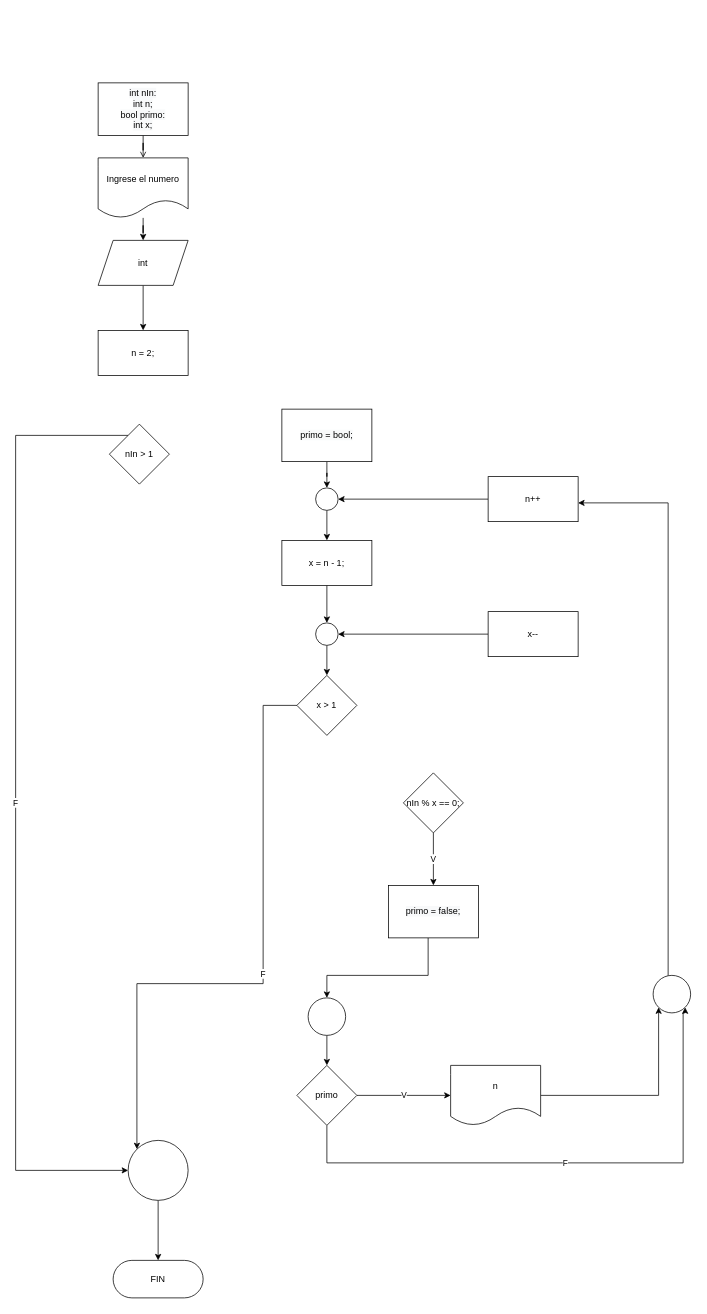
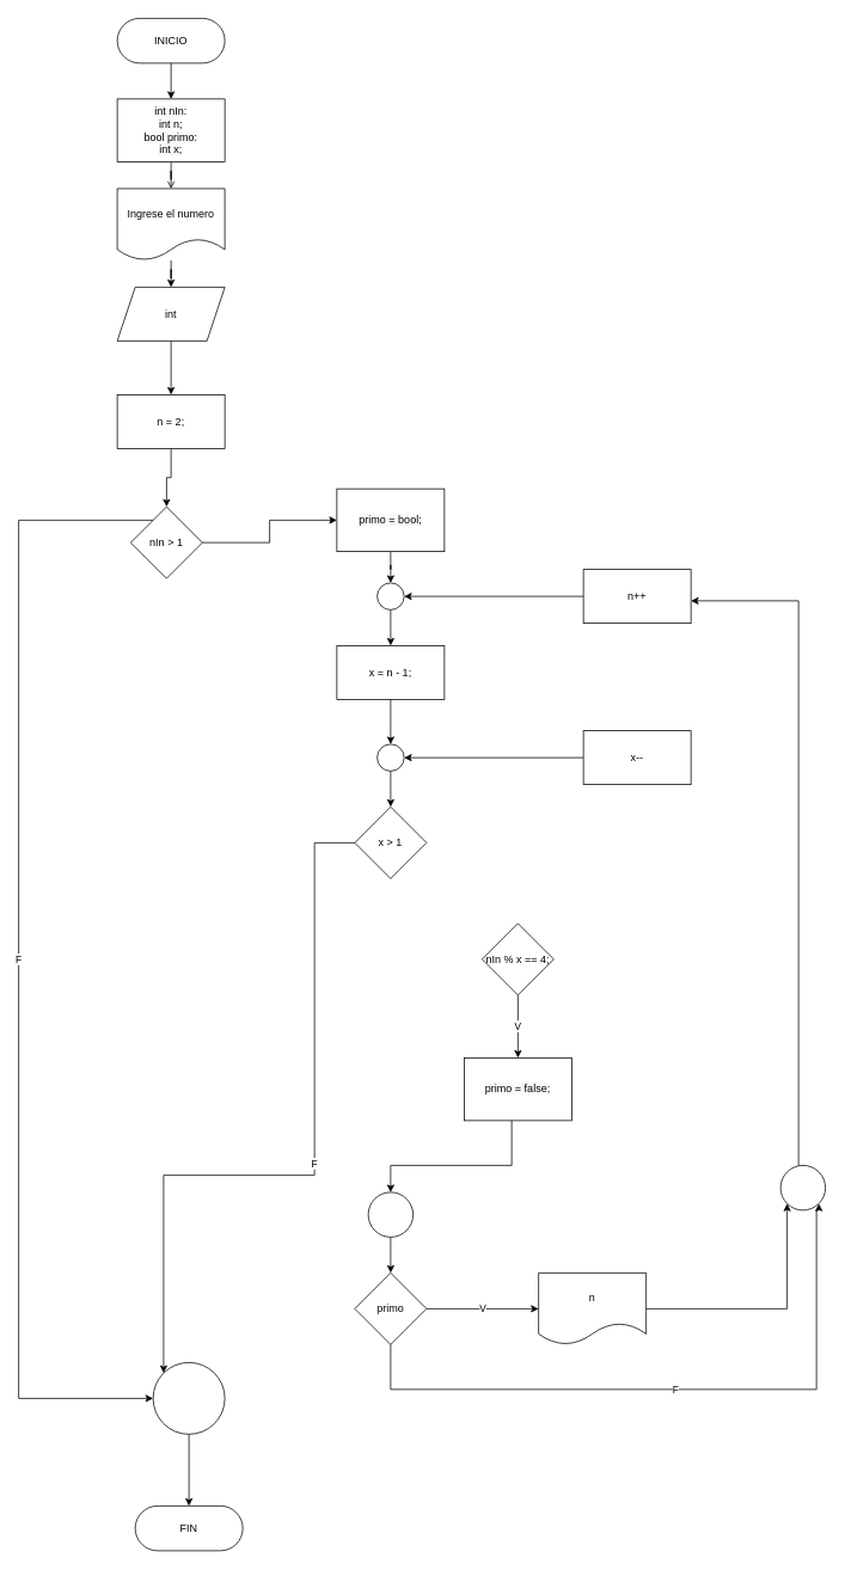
  <mxCell id="0" />
  <mxCell id="1" parent="0" />
+ <mxCell id="2" style="edgeStyle=orthogonalEdgeStyle;rounded=0;orthogonalLoop=1;jettySize=auto;html=1;" edge="1" parent="1" source="3" target="8"><mxGeometry relative="1" as="geometry" /></mxCell>
+ <mxCell id="3" value="INICIO" style="rounded=1;whiteSpace=wrap;html=1;arcSize=50;" vertex="1" parent="1"><mxGeometry x="130" y="20" width="120" height="50" as="geometry" /></mxCell>
  <mxCell id="4" value="FIN" style="rounded=1;whiteSpace=wrap;html=1;arcSize=50;" vertex="1" parent="1"><mxGeometry x="150" y="1680" width="120" height="50" as="geometry" /></mxCell>
  <mxCell id="5" style="edgeStyle=orthogonalEdgeStyle;rounded=0;orthogonalLoop=1;jettySize=auto;html=1;" edge="1" parent="1" source="6" target="13"><mxGeometry relative="1" as="geometry" /></mxCell>
  <mxCell id="6" value="Ingrese el numero" style="shape=document;whiteSpace=wrap;html=1;boundedLbl=1;" vertex="1" parent="1"><mxGeometry x="130" y="210" width="120" height="80" as="geometry" /></mxCell>
  <mxCell id="7" style="edgeStyle=orthogonalEdgeStyle;rounded=0;orthogonalLoop=1;jettySize=auto;html=1;endArrow=open;" edge="1" parent="1" source="8" target="6"><mxGeometry relative="1" as="geometry" /></mxCell>
  <mxCell id="8" value="&lt;span style=&quot;color: rgb(0, 0, 0); font-family: Helvetica; font-size: 12px; font-style: normal; font-variant-ligatures: normal; font-variant-caps: normal; font-weight: 400; letter-spacing: normal; orphans: 2; text-align: center; text-indent: 0px; text-transform: none; widows: 2; word-spacing: 0px; -webkit-text-stroke-width: 0px; background-color: rgb(248, 249, 250); text-decoration-thickness: initial; text-decoration-style: initial; text-decoration-color: initial; float: none; display: inline !important;&quot;&gt;int nIn:&lt;/span&gt;&lt;br style=&quot;color: rgb(0, 0, 0); font-family: Helvetica; font-size: 12px; font-style: normal; font-variant-ligatures: normal; font-variant-caps: normal; font-weight: 400; letter-spacing: normal; orphans: 2; text-align: center; text-indent: 0px; text-transform: none; widows: 2; word-spacing: 0px; -webkit-text-stroke-width: 0px; background-color: rgb(248, 249, 250); text-decoration-thickness: initial; text-decoration-style: initial; text-decoration-color: initial;&quot;&gt;&lt;span style=&quot;color: rgb(0, 0, 0); font-family: Helvetica; font-size: 12px; font-style: normal; font-variant-ligatures: normal; font-variant-caps: normal; font-weight: 400; letter-spacing: normal; orphans: 2; text-align: center; text-indent: 0px; text-transform: none; widows: 2; word-spacing: 0px; -webkit-text-stroke-width: 0px; background-color: rgb(248, 249, 250); text-decoration-thickness: initial; text-decoration-style: initial; text-decoration-color: initial; float: none; display: inline !important;&quot;&gt;int n;&lt;/span&gt;&lt;br style=&quot;color: rgb(0, 0, 0); font-family: Helvetica; font-size: 12px; font-style: normal; font-variant-ligatures: normal; font-variant-caps: normal; font-weight: 400; letter-spacing: normal; orphans: 2; text-align: center; text-indent: 0px; text-transform: none; widows: 2; word-spacing: 0px; -webkit-text-stroke-width: 0px; background-color: rgb(248, 249, 250); text-decoration-thickness: initial; text-decoration-style: initial; text-decoration-color: initial;&quot;&gt;&lt;span style=&quot;color: rgb(0, 0, 0); font-family: Helvetica; font-size: 12px; font-style: normal; font-variant-ligatures: normal; font-variant-caps: normal; font-weight: 400; letter-spacing: normal; orphans: 2; text-align: center; text-indent: 0px; text-transform: none; widows: 2; word-spacing: 0px; -webkit-text-stroke-width: 0px; background-color: rgb(248, 249, 250); text-decoration-thickness: initial; text-decoration-style: initial; text-decoration-color: initial; float: none; display: inline !important;&quot;&gt;bool primo:&lt;br&gt;int x;&lt;br&gt;&lt;/span&gt;" style="rounded=0;whiteSpace=wrap;html=1;" vertex="1" parent="1"><mxGeometry x="130" y="110" width="120" height="70" as="geometry" /></mxCell>
  <mxCell id="9" value="F" style="edgeStyle=orthogonalEdgeStyle;rounded=0;orthogonalLoop=1;jettySize=auto;html=1;entryX=0;entryY=0.5;entryDx=0;entryDy=0;" edge="1" parent="1" source="11" target="40"><mxGeometry relative="1" as="geometry"><Array as="points"><mxPoint x="20" y="580" /><mxPoint x="20" y="1560" /></Array></mxGeometry></mxCell>
+ <mxCell id="10" style="edgeStyle=orthogonalEdgeStyle;rounded=0;orthogonalLoop=1;jettySize=auto;html=1;" edge="1" parent="1" source="11" target="17"><mxGeometry relative="1" as="geometry" /></mxCell>
  <mxCell id="11" value="nIn &amp;gt; 1" style="rhombus;whiteSpace=wrap;html=1;" vertex="1" parent="1"><mxGeometry x="145" y="565" width="80" height="80" as="geometry" /></mxCell>
  <mxCell id="12" style="edgeStyle=orthogonalEdgeStyle;rounded=0;orthogonalLoop=1;jettySize=auto;html=1;" edge="1" parent="1" source="13" target="42"><mxGeometry relative="1" as="geometry" /></mxCell>
  <mxCell id="13" value="int" style="shape=parallelogram;perimeter=parallelogramPerimeter;whiteSpace=wrap;html=1;fixedSize=1;" vertex="1" parent="1"><mxGeometry x="130" y="320" width="120" height="60" as="geometry" /></mxCell>
  <mxCell id="14" style="edgeStyle=orthogonalEdgeStyle;rounded=0;orthogonalLoop=1;jettySize=auto;html=1;" edge="1" parent="1" source="15" target="23"><mxGeometry relative="1" as="geometry" /></mxCell>
  <mxCell id="15" value="" style="ellipse;whiteSpace=wrap;html=1;aspect=fixed;" vertex="1" parent="1"><mxGeometry x="420" y="650" width="30" height="30" as="geometry" /></mxCell>
  <mxCell id="16" style="edgeStyle=orthogonalEdgeStyle;rounded=0;orthogonalLoop=1;jettySize=auto;html=1;entryX=0.5;entryY=0;entryDx=0;entryDy=0;" edge="1" parent="1" source="17" target="15"><mxGeometry relative="1" as="geometry" /></mxCell>
  <mxCell id="17" value="&lt;span style=&quot;color: rgb(0, 0, 0); font-family: Helvetica; font-size: 12px; font-style: normal; font-variant-ligatures: normal; font-variant-caps: normal; font-weight: 400; letter-spacing: normal; orphans: 2; text-align: center; text-indent: 0px; text-transform: none; widows: 2; word-spacing: 0px; -webkit-text-stroke-width: 0px; background-color: rgb(248, 249, 250); text-decoration-thickness: initial; text-decoration-style: initial; text-decoration-color: initial; float: none; display: inline !important;&quot;&gt;primo = bool;&lt;br&gt;&lt;/span&gt;" style="rounded=0;whiteSpace=wrap;html=1;" vertex="1" parent="1"><mxGeometry x="375" y="545" width="120" height="70" as="geometry" /></mxCell>
  <mxCell id="18" value="F" style="edgeStyle=orthogonalEdgeStyle;rounded=0;orthogonalLoop=1;jettySize=auto;html=1;entryX=0;entryY=0;entryDx=0;entryDy=0;" edge="1" parent="1" source="19" target="40"><mxGeometry relative="1" as="geometry"><mxPoint x="320" y="1130" as="targetPoint" /><Array as="points"><mxPoint x="350" y="940" /><mxPoint x="350" y="1311" /><mxPoint x="182" y="1311" /></Array></mxGeometry></mxCell>
  <mxCell id="19" value="x &amp;gt; 1" style="rhombus;whiteSpace=wrap;html=1;" vertex="1" parent="1"><mxGeometry x="395" y="900" width="80" height="80" as="geometry" /></mxCell>
  <mxCell id="20" style="edgeStyle=orthogonalEdgeStyle;rounded=0;orthogonalLoop=1;jettySize=auto;html=1;" edge="1" parent="1" source="21" target="19"><mxGeometry relative="1" as="geometry" /></mxCell>
  <mxCell id="21" value="" style="ellipse;whiteSpace=wrap;html=1;aspect=fixed;" vertex="1" parent="1"><mxGeometry x="420" y="830" width="30" height="30" as="geometry" /></mxCell>
  <mxCell id="22" style="edgeStyle=orthogonalEdgeStyle;rounded=0;orthogonalLoop=1;jettySize=auto;html=1;entryX=0.5;entryY=0;entryDx=0;entryDy=0;" edge="1" parent="1" source="23" target="21"><mxGeometry relative="1" as="geometry" /></mxCell>
  <mxCell id="23" value="x = n - 1;" style="rounded=0;whiteSpace=wrap;html=1;" vertex="1" parent="1"><mxGeometry x="375" y="720" width="120" height="60" as="geometry" /></mxCell>
  <mxCell id="24" value="V" style="edgeStyle=orthogonalEdgeStyle;rounded=0;orthogonalLoop=1;jettySize=auto;html=1;" edge="1" parent="1" source="25"><mxGeometry relative="1" as="geometry"><mxPoint x="577" y="1180" as="targetPoint" /></mxGeometry></mxCell>
- <mxCell id="25" value="nIn % x == 0;" style="rhombus;whiteSpace=wrap;html=1;" vertex="1" parent="1"><mxGeometry x="537" y="1030" width="80" height="80" as="geometry" /></mxCell>
+ <mxCell id="25" value="nIn % x == 4;" style="rhombus;whiteSpace=wrap;html=1;" vertex="1" parent="1"><mxGeometry x="537" y="1030" width="80" height="80" as="geometry" /></mxCell>
  <mxCell id="26" style="edgeStyle=orthogonalEdgeStyle;rounded=0;orthogonalLoop=1;jettySize=auto;html=1;entryX=0.5;entryY=0;entryDx=0;entryDy=0;" edge="1" parent="1" source="27" target="34"><mxGeometry relative="1" as="geometry"><Array as="points"><mxPoint x="570" y="1300" /><mxPoint x="435" y="1300" /></Array></mxGeometry></mxCell>
  <mxCell id="27" value="&lt;span style=&quot;color: rgb(0, 0, 0); font-family: Helvetica; font-size: 12px; font-style: normal; font-variant-ligatures: normal; font-variant-caps: normal; font-weight: 400; letter-spacing: normal; orphans: 2; text-align: center; text-indent: 0px; text-transform: none; widows: 2; word-spacing: 0px; -webkit-text-stroke-width: 0px; background-color: rgb(248, 249, 250); text-decoration-thickness: initial; text-decoration-style: initial; text-decoration-color: initial; float: none; display: inline !important;&quot;&gt;primo = false;&lt;br&gt;&lt;/span&gt;" style="rounded=0;whiteSpace=wrap;html=1;" vertex="1" parent="1"><mxGeometry x="517" y="1180" width="120" height="70" as="geometry" /></mxCell>
  <mxCell id="28" value="V" style="edgeStyle=orthogonalEdgeStyle;rounded=0;orthogonalLoop=1;jettySize=auto;html=1;" edge="1" parent="1" source="30" target="38"><mxGeometry relative="1" as="geometry" /></mxCell>
  <mxCell id="29" value="F" style="edgeStyle=orthogonalEdgeStyle;rounded=0;orthogonalLoop=1;jettySize=auto;html=1;entryX=1;entryY=1;entryDx=0;entryDy=0;" edge="1" parent="1" source="30" target="44"><mxGeometry relative="1" as="geometry"><Array as="points"><mxPoint x="435" y="1550" /><mxPoint x="910" y="1550" /><mxPoint x="910" y="1350" /><mxPoint x="913" y="1350" /></Array></mxGeometry></mxCell>
  <mxCell id="30" value="primo" style="rhombus;whiteSpace=wrap;html=1;" vertex="1" parent="1"><mxGeometry x="395" y="1420" width="80" height="80" as="geometry" /></mxCell>
  <mxCell id="31" style="edgeStyle=orthogonalEdgeStyle;rounded=0;orthogonalLoop=1;jettySize=auto;html=1;entryX=1;entryY=0.5;entryDx=0;entryDy=0;" edge="1" parent="1" source="32" target="21"><mxGeometry relative="1" as="geometry" /></mxCell>
  <mxCell id="32" value="x--" style="rounded=0;whiteSpace=wrap;html=1;" vertex="1" parent="1"><mxGeometry x="650" y="815" width="120" height="60" as="geometry" /></mxCell>
  <mxCell id="33" style="edgeStyle=orthogonalEdgeStyle;rounded=0;orthogonalLoop=1;jettySize=auto;html=1;entryX=0.5;entryY=0;entryDx=0;entryDy=0;" edge="1" parent="1" source="34" target="30"><mxGeometry relative="1" as="geometry" /></mxCell>
  <mxCell id="34" value="" style="ellipse;whiteSpace=wrap;html=1;aspect=fixed;" vertex="1" parent="1"><mxGeometry x="410" y="1330" width="50" height="50" as="geometry" /></mxCell>
  <mxCell id="35" style="edgeStyle=orthogonalEdgeStyle;rounded=0;orthogonalLoop=1;jettySize=auto;html=1;entryX=1;entryY=0.5;entryDx=0;entryDy=0;" edge="1" parent="1" source="36" target="15"><mxGeometry relative="1" as="geometry" /></mxCell>
  <mxCell id="36" value="n++" style="rounded=0;whiteSpace=wrap;html=1;" vertex="1" parent="1"><mxGeometry x="650" y="635" width="120" height="60" as="geometry" /></mxCell>
  <mxCell id="37" style="edgeStyle=orthogonalEdgeStyle;rounded=0;orthogonalLoop=1;jettySize=auto;html=1;entryX=0;entryY=1;entryDx=0;entryDy=0;" edge="1" parent="1" source="38" target="44"><mxGeometry relative="1" as="geometry" /></mxCell>
  <mxCell id="38" value="n" style="shape=document;whiteSpace=wrap;html=1;boundedLbl=1;" vertex="1" parent="1"><mxGeometry x="600" y="1420" width="120" height="80" as="geometry" /></mxCell>
  <mxCell id="39" style="edgeStyle=orthogonalEdgeStyle;rounded=0;orthogonalLoop=1;jettySize=auto;html=1;entryX=0.5;entryY=0;entryDx=0;entryDy=0;" edge="1" parent="1" source="40" target="4"><mxGeometry relative="1" as="geometry" /></mxCell>
  <mxCell id="40" value="" style="ellipse;whiteSpace=wrap;html=1;aspect=fixed;" vertex="1" parent="1"><mxGeometry x="170" y="1520" width="80" height="80" as="geometry" /></mxCell>
+ <mxCell id="41" style="edgeStyle=orthogonalEdgeStyle;rounded=0;orthogonalLoop=1;jettySize=auto;html=1;" edge="1" parent="1" source="42" target="11"><mxGeometry relative="1" as="geometry" /></mxCell>
  <mxCell id="42" value="n = 2;" style="rounded=0;whiteSpace=wrap;html=1;" vertex="1" parent="1"><mxGeometry x="130" y="440" width="120" height="60" as="geometry" /></mxCell>
  <mxCell id="43" style="edgeStyle=orthogonalEdgeStyle;rounded=0;orthogonalLoop=1;jettySize=auto;html=1;" edge="1" parent="1" source="44"><mxGeometry relative="1" as="geometry"><mxPoint x="770" y="670" as="targetPoint" /><Array as="points"><mxPoint x="890" y="670" /><mxPoint x="770" y="670" /></Array></mxGeometry></mxCell>
  <mxCell id="44" value="" style="ellipse;whiteSpace=wrap;html=1;aspect=fixed;" vertex="1" parent="1"><mxGeometry x="870" y="1300" width="50" height="50" as="geometry" /></mxCell>
